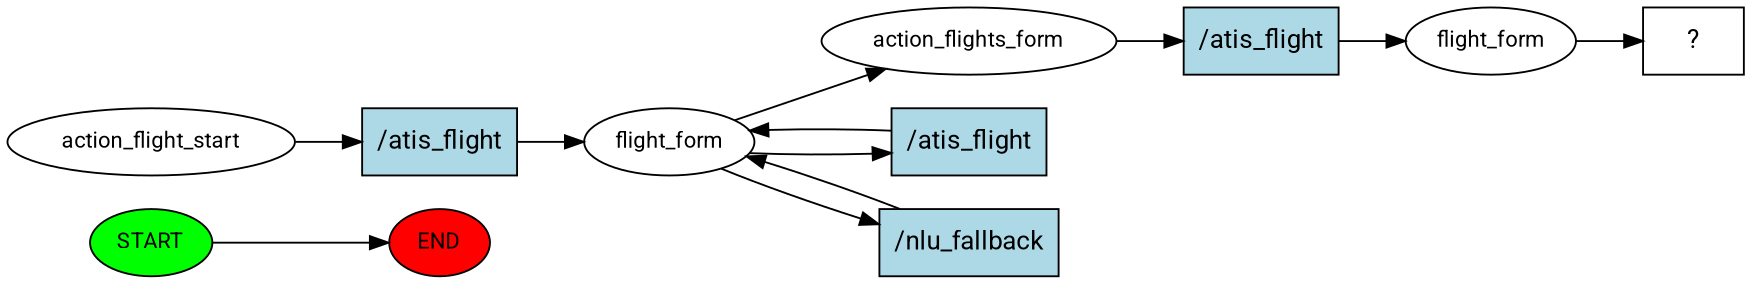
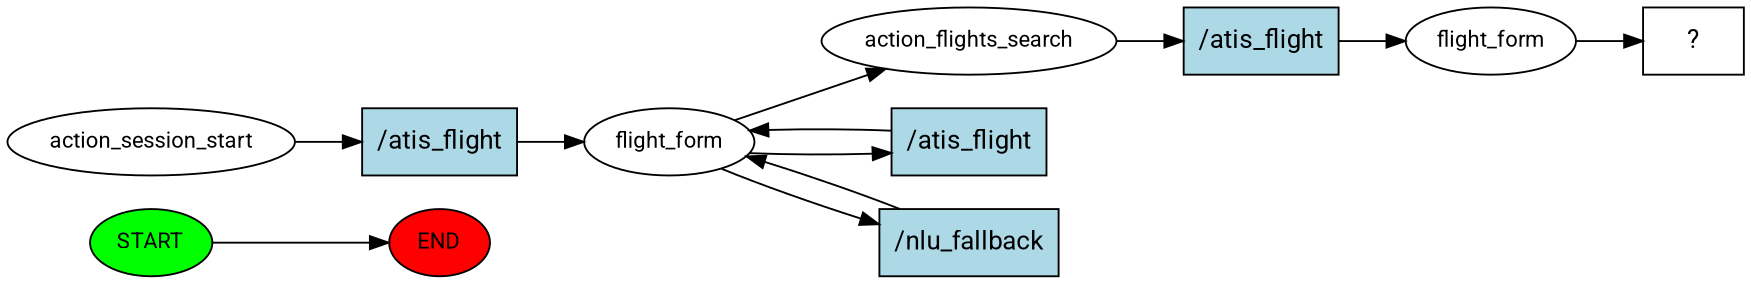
  digraph {
    fontname=Roboto
    rankdir=LR
    node [fontname=Roboto fontsize=12 style=filled]
    edge [fontname=Roboto]
    n1 [fillcolor=green label=START]
    n2 [fillcolor=red label=END]
-   n3 [label=action_flight_start style=""]
+   n3 [label=action_session_start style=""]
    n4 [fillcolor=lightblue label="/atis_flight" shape=rect fontsize=""]
    n5 [label=flight_form style=""]
-   n6 [label=action_flights_form style=""]
+   n6 [label=action_flights_search style=""]
    n7 [fillcolor=lightblue label="/atis_flight" shape=rect fontsize=""]
    n8 [fillcolor=lightblue label="/nlu_fallback" shape=rect fontsize=""]
    n9 [fillcolor=lightblue label="/atis_flight" shape=rect fontsize=""]
    n10 [label=flight_form style=""]
    n11 [label="  ?  " shape=rect fontsize="" style=""]
    n1 -> n2
    n3 -> n4
    n4 -> n5
    n5 -> n6
    n5 -> n7
    n5 -> n8
    n6 -> n9
    n7 -> n5
    n8 -> n5
    n9 -> n10
    n10 -> n11
  }
